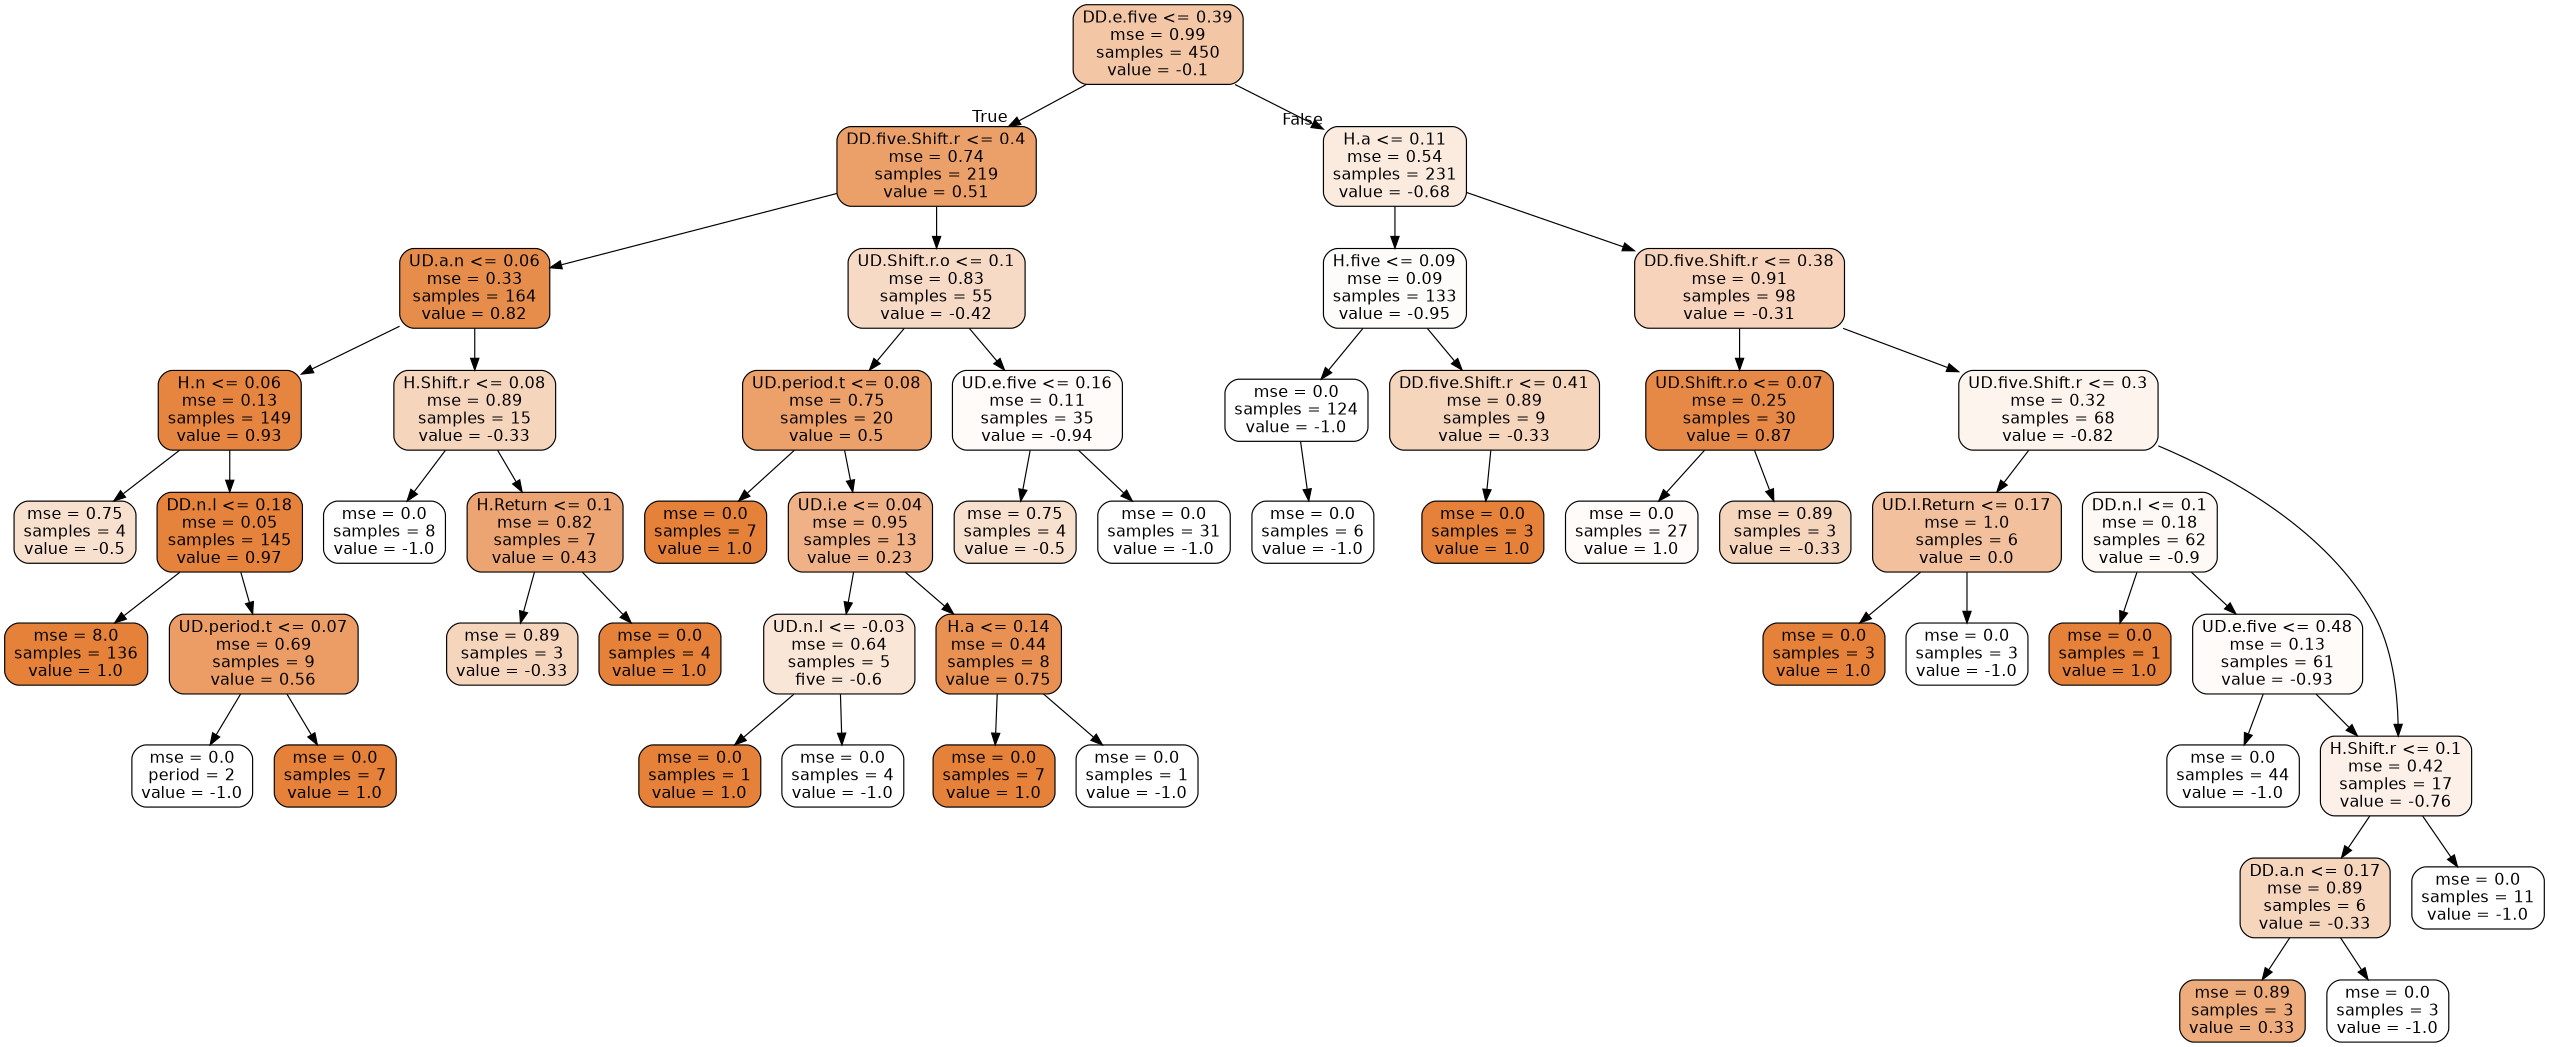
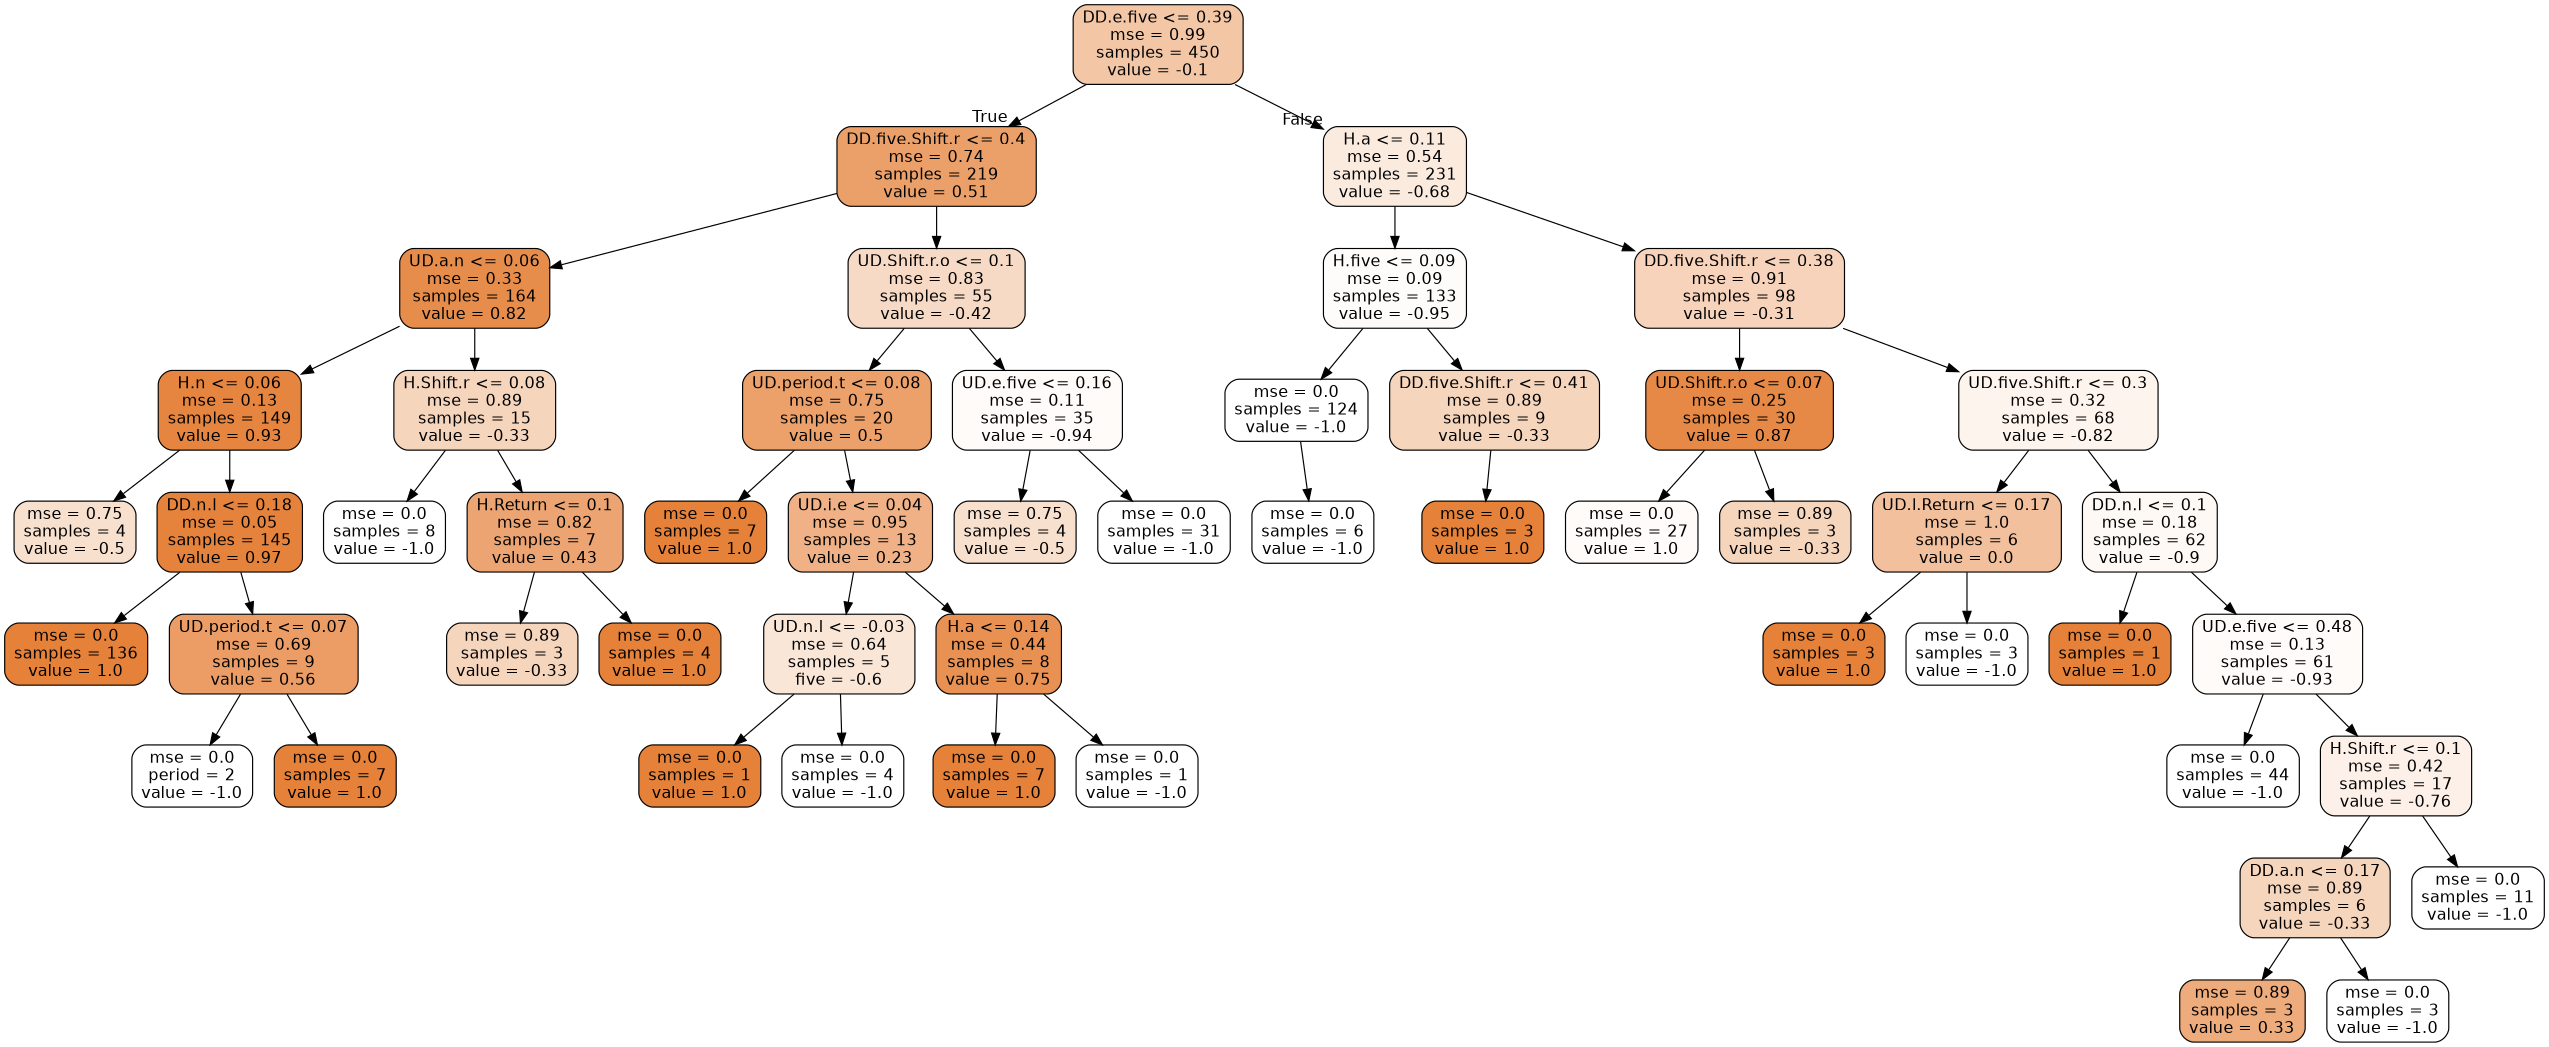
  digraph {
    node [color=black fillcolor="#ffffff" fontname=helvetica shape=box style="filled, rounded"]
    edge [fontname=helvetica]
    n1 [fillcolor="#f3c6a6" label="DD.e.five <= 0.39\nmse = 0.99\nsamples = 450\nvalue = -0.1"]
    n2 [fillcolor="#eba06a" label="DD.five.Shift.r <= 0.4\nmse = 0.74\nsamples = 219\nvalue = 0.51"]
    n3 [fillcolor="#fbebdf" label="H.a <= 0.11\nmse = 0.54\nsamples = 231\nvalue = -0.68"]
    n4 [fillcolor="#e78d4b" label="UD.a.n <= 0.06\nmse = 0.33\nsamples = 164\nvalue = 0.82"]
    n5 [fillcolor="#f7dac5" label="UD.Shift.r.o <= 0.1\nmse = 0.83\nsamples = 55\nvalue = -0.42"]
    n6 [fillcolor="#fefcfb" label="H.five <= 0.09\nmse = 0.09\nsamples = 133\nvalue = -0.95"]
    n7 [fillcolor="#f6d3ba" label="DD.five.Shift.r <= 0.38\nmse = 0.91\nsamples = 98\nvalue = -0.31"]
    n8 [fillcolor="#e68540" label="H.n <= 0.06\nmse = 0.13\nsamples = 149\nvalue = 0.93"]
    n9 [fillcolor="#f6d5bd" label="H.Shift.r <= 0.08\nmse = 0.89\nsamples = 15\nvalue = -0.33"]
    n10 [fillcolor="#eca06a" label="UD.period.t <= 0.08\nmse = 0.75\nsamples = 20\nvalue = 0.5"]
    n11 [fillcolor="#fefbf9" label="UD.e.five <= 0.16\nmse = 0.11\nsamples = 35\nvalue = -0.94"]
    n12 [fillcolor="#f8e0ce" label="mse = 0.75\nsamples = 4\nvalue = -0.5"]
    n13 [fillcolor="#e5833c" label="DD.n.l <= 0.18\nmse = 0.05\nsamples = 145\nvalue = 0.97"]
    n14 [label="mse = 0.0\nsamples = 8\nvalue = -1.0"]
    n15 [fillcolor="#eca572" label="H.Return <= 0.1\nmse = 0.82\nsamples = 7\nvalue = 0.43"]
-   n16 [fillcolor="#e58139" label="mse = 8.0\nsamples = 136\nvalue = 1.0"]
+   n16 [fillcolor="#e58139" label="mse = 0.0\nsamples = 136\nvalue = 1.0"]
    n17 [fillcolor="#eb9d65" label="UD.period.t <= 0.07\nmse = 0.69\nsamples = 9\nvalue = 0.56"]
    n18 [label="mse = 0.0\nperiod = 2\nvalue = -1.0"]
    n19 [fillcolor="#e58139" label="mse = 0.0\nsamples = 7\nvalue = 1.0"]
    n20 [fillcolor="#f6d5bd" label="mse = 0.89\nsamples = 3\nvalue = -0.33"]
    n21 [fillcolor="#e58139" label="mse = 0.0\nsamples = 4\nvalue = 1.0"]
    n22 [fillcolor="#e58139" label="mse = 0.0\nsamples = 7\nvalue = 1.0"]
    n23 [fillcolor="#efb185" label="UD.i.e <= 0.04\nmse = 0.95\nsamples = 13\nvalue = 0.23"]
    n24 [fillcolor="#f8e0ce" label="mse = 0.75\nsamples = 4\nvalue = -0.5"]
    n25 [label="mse = 0.0\nsamples = 31\nvalue = -1.0"]
    n26 [fillcolor="#fae6d7" label="UD.n.l <= -0.03\nmse = 0.64\nsamples = 5\nfive = -0.6"]
    n27 [fillcolor="#e89152" label="H.a <= 0.14\nmse = 0.44\nsamples = 8\nvalue = 0.75"]
    n28 [fillcolor="#e58139" label="mse = 0.0\nsamples = 1\nvalue = 1.0"]
    n29 [label="mse = 0.0\nsamples = 4\nvalue = -1.0"]
    n30 [fillcolor="#e58139" label="mse = 0.0\nsamples = 7\nvalue = 1.0"]
    n31 [label="mse = 0.0\nsamples = 1\nvalue = -1.0"]
    n32 [label="mse = 0.0\nsamples = 124\nvalue = -1.0"]
    n33 [fillcolor="#f6d5bd" label="DD.five.Shift.r <= 0.41\nmse = 0.89\nsamples = 9\nvalue = -0.33"]
    n34 [fillcolor="#e78946" label="UD.Shift.r.o <= 0.07\nmse = 0.25\nsamples = 30\nvalue = 0.87"]
    n35 [fillcolor="#fdf4ee" label="UD.five.Shift.r <= 0.3\nmse = 0.32\nsamples = 68\nvalue = -0.82"]
    n36 [label="mse = 0.0\nsamples = 6\nvalue = -1.0"]
    n37 [fillcolor="#e58139" label="mse = 0.0\nsamples = 3\nvalue = 1.0"]
    n38 [fillcolor="#fefbf9" label="mse = 0.0\nsamples = 27\nvalue = 1.0"]
    n39 [fillcolor="#f6d5bd" label="mse = 0.89\nsamples = 3\nvalue = -0.33"]
    n40 [fillcolor="#f2c09c" label="UD.l.Return <= 0.17\nmse = 1.0\nsamples = 6\nvalue = 0.0"]
    n41 [fillcolor="#fef9f5" label="DD.n.l <= 0.1\nmse = 0.18\nsamples = 62\nvalue = -0.9"]
    n42 [fillcolor="#e58139" label="mse = 0.0\nsamples = 3\nvalue = 1.0"]
    n43 [label="mse = 0.0\nsamples = 3\nvalue = -1.0"]
    n44 [fillcolor="#e58139" label="mse = 0.0\nsamples = 1\nvalue = 1.0"]
    n45 [fillcolor="#fefbf9" label="UD.e.five <= 0.48\nmse = 0.13\nsamples = 61\nvalue = -0.93"]
    n46 [fillcolor="#fcf0e8" label="H.Shift.r <= 0.1\nmse = 0.42\nsamples = 17\nvalue = -0.76"]
    n47 [label="mse = 0.0\nsamples = 44\nvalue = -1.0"]
    n48 [fillcolor="#f6d5bd" label="DD.a.n <= 0.17\nmse = 0.89\nsamples = 6\nvalue = -0.33"]
    n49 [label="mse = 0.0\nsamples = 11\nvalue = -1.0"]
    n50 [fillcolor="#eeab7b" label="mse = 0.89\nsamples = 3\nvalue = 0.33"]
    n51 [label="mse = 0.0\nsamples = 3\nvalue = -1.0"]
    n1 -> n2 [headlabel=True labelangle=45 labeldistance=2.5]
    n1 -> n3 [headlabel=False labelangle=-45 labeldistance=2.5]
    n2 -> n4
    n2 -> n5
    n3 -> n6
    n3 -> n7
    n4 -> n8
    n4 -> n9
    n5 -> n10
    n5 -> n11
    n6 -> n32
    n6 -> n33
    n7 -> n34
    n7 -> n35
    n8 -> n12
    n8 -> n13
    n9 -> n14
    n9 -> n15
    n10 -> n22
    n10 -> n23
    n11 -> n24
    n11 -> n25
    n13 -> n16
    n13 -> n17
    n15 -> n20
    n15 -> n21
    n17 -> n18
    n17 -> n19
    n23 -> n26
    n23 -> n27
    n26 -> n28
    n26 -> n29
    n27 -> n30
    n27 -> n31
    n32 -> n36
    n33 -> n37
    n34 -> n38
    n34 -> n39
    n35 -> n40
-   n35 -> n46
+   n35 -> n41
    n40 -> n42
    n40 -> n43
    n41 -> n44
    n41 -> n45
    n45 -> n46
    n45 -> n47
    n46 -> n48
    n46 -> n49
    n48 -> n50
    n48 -> n51
  }
